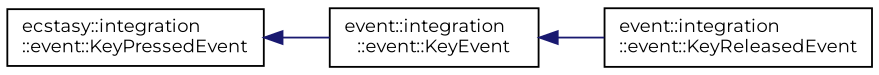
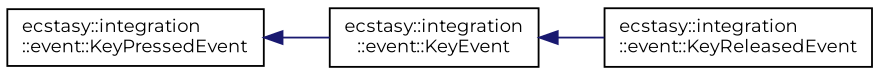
  digraph {
    fontname=Montserrat
    rankdir=LR
    node [color=black fillcolor=white fontname=Montserrat fontsize=10 shape=record style=filled]
    edge [color=midnightblue dir=back fontname=Montserrat fontsize=10 labelfontname=Helvetica labelfontsize=10 style=solid]
-   n1 [height=0.2 label="event::integration\l::event::KeyEvent" width=0.4]
-   n2 [height=0.2 label="event::integration\l::event::KeyReleasedEvent" width=0.4]
+   n1 [height=0.2 label="ecstasy::integration\l::event::KeyEvent" width=0.4]
+   n2 [height=0.2 label="ecstasy::integration\l::event::KeyReleasedEvent" width=0.4]
    n3 [height=0.2 label="ecstasy::integration\l::event::KeyPressedEvent" width=0.4]
    n1 -> n2
    n3 -> n1
  }
